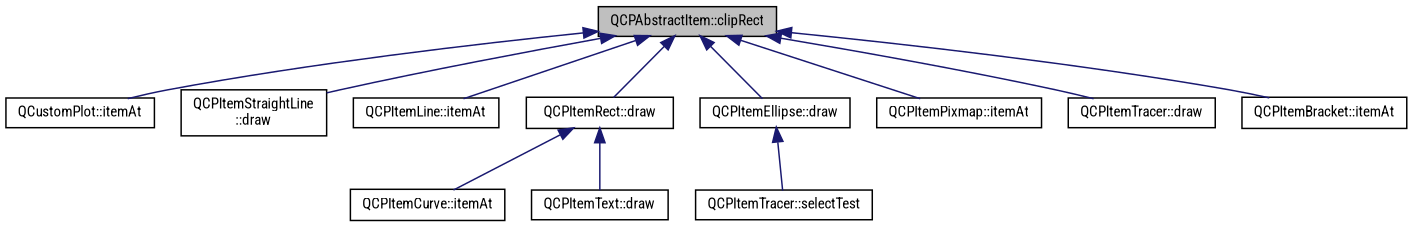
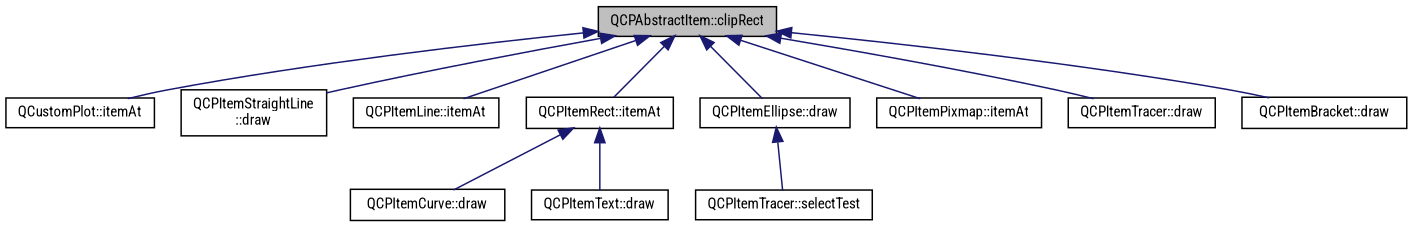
  digraph {
    fontname="Roboto Condensed"
    rankdir=TB
    node [color=black fillcolor=white fontname="Roboto Condensed" fontsize=10 shape=record style=filled]
    edge [color=midnightblue dir=back fontname="Roboto Condensed" fontsize=10 labelfontname=Helvetica labelfontsize=10 style=solid]
    n1 [fillcolor=grey75 fontcolor=black height=0.2 label="QCPAbstractItem::clipRect" width=0.4]
    n2 [height=0.2 label="QCustomPlot::itemAt" width=0.4]
    n3 [height=0.2 label="QCPItemStraightLine\l::draw" width=0.4]
    n4 [height=0.2 label="QCPItemLine::itemAt" width=0.4]
-   n5 [height=0.2 label="QCPItemRect::draw" width=0.4]
+   n5 [height=0.2 label="QCPItemRect::itemAt" width=0.4]
    n6 [height=0.2 label="QCPItemEllipse::draw" width=0.4]
    n7 [height=0.2 label="QCPItemPixmap::itemAt" width=0.4]
    n8 [height=0.2 label="QCPItemTracer::draw" width=0.4]
-   n9 [height=0.2 label="QCPItemBracket::itemAt" width=0.4]
-   n10 [height=0.2 label="QCPItemCurve::itemAt" width=0.4]
+   n9 [height=0.2 label="QCPItemBracket::draw" width=0.4]
+   n10 [height=0.2 label="QCPItemCurve::draw" width=0.4]
    n11 [height=0.2 label="QCPItemText::draw" width=0.4]
    n12 [height=0.2 label="QCPItemTracer::selectTest" width=0.4]
    n1 -> n2
    n1 -> n3
    n1 -> n4
    n1 -> n5
    n1 -> n6
    n1 -> n7
    n1 -> n8
    n1 -> n9
    n5 -> n10
    n5 -> n11
    n6 -> n12
  }
